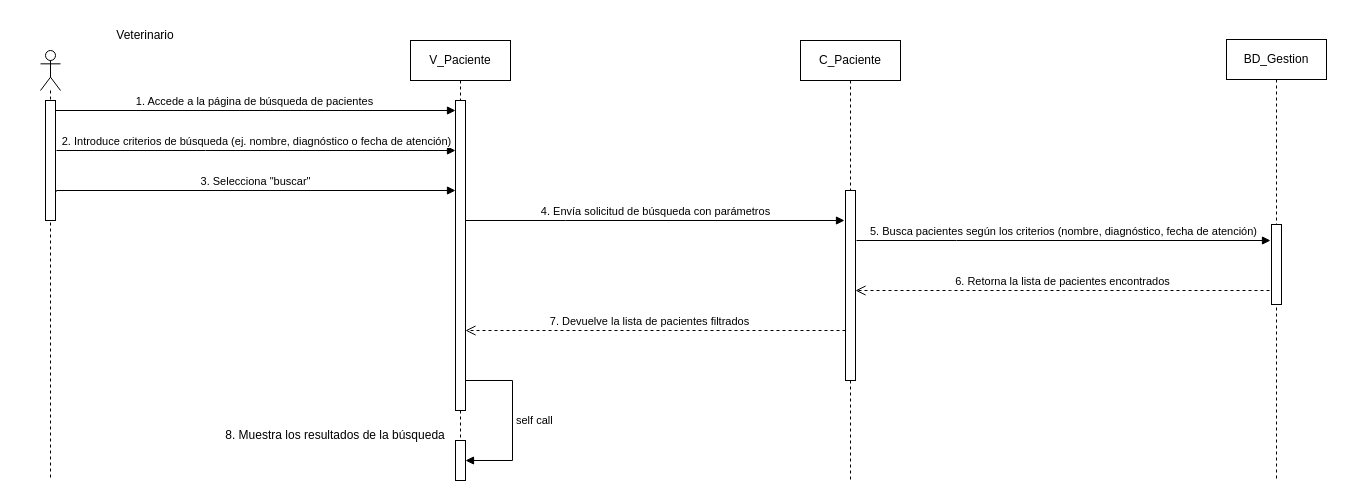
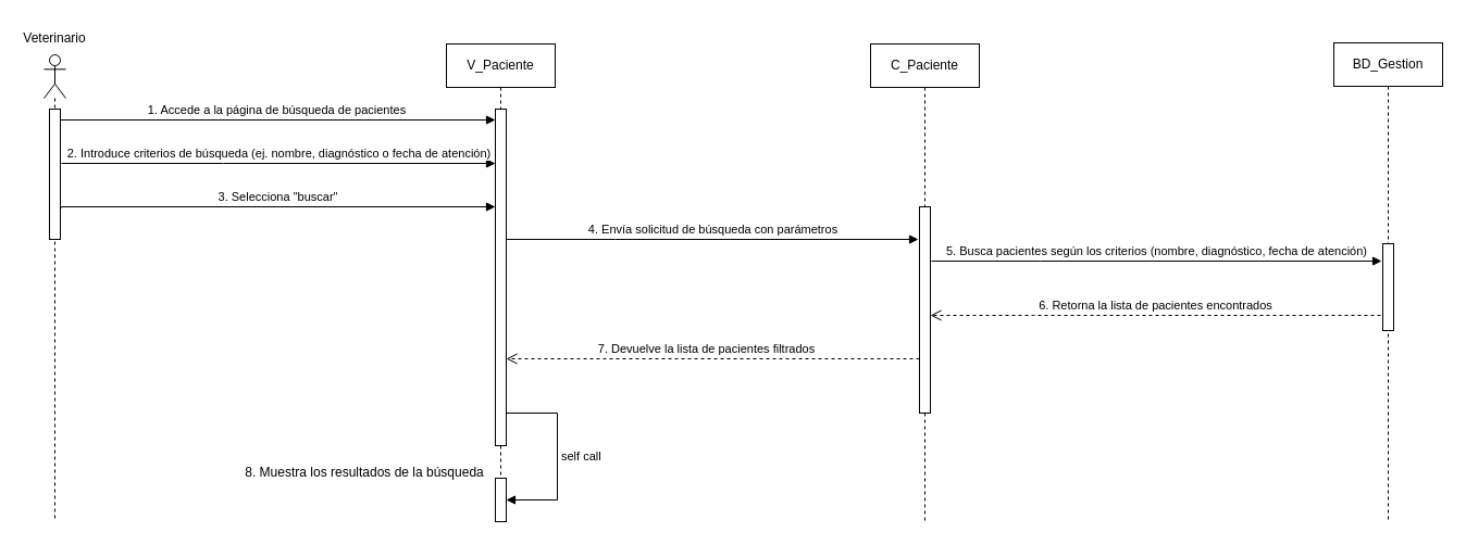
  <mxCell id="0" />
  <mxCell id="1" parent="0" />
  <mxCell id="2" value="V_Paciente" style="shape=umlLifeline;perimeter=lifelinePerimeter;whiteSpace=wrap;html=1;container=0;dropTarget=0;collapsible=0;recursiveResize=0;outlineConnect=0;portConstraint=eastwest;newEdgeStyle={&quot;edgeStyle&quot;:&quot;elbowEdgeStyle&quot;,&quot;elbow&quot;:&quot;vertical&quot;,&quot;curved&quot;:0,&quot;rounded&quot;:0};" parent="1" vertex="1"><mxGeometry x="410" y="40" width="100" height="440" as="geometry" /></mxCell>
  <mxCell id="3" value="" style="html=1;points=[];perimeter=orthogonalPerimeter;outlineConnect=0;targetShapes=umlLifeline;portConstraint=eastwest;newEdgeStyle={&quot;edgeStyle&quot;:&quot;elbowEdgeStyle&quot;,&quot;elbow&quot;:&quot;vertical&quot;,&quot;curved&quot;:0,&quot;rounded&quot;:0};" parent="2" vertex="1"><mxGeometry x="45" y="60" width="10" height="310" as="geometry" /></mxCell>
  <mxCell id="4" value="" style="html=1;points=[[0,0,0,0,5],[0,1,0,0,-5],[1,0,0,0,5],[1,1,0,0,-5]];perimeter=orthogonalPerimeter;outlineConnect=0;targetShapes=umlLifeline;portConstraint=eastwest;newEdgeStyle={&quot;curved&quot;:0,&quot;rounded&quot;:0};" vertex="1" parent="2"><mxGeometry x="45" y="400" width="10" height="40" as="geometry" /></mxCell>
  <mxCell id="5" value="self call" style="html=1;align=left;spacingLeft=2;endArrow=block;rounded=0;edgeStyle=orthogonalEdgeStyle;curved=0;rounded=0;" edge="1" target="4" parent="2"><mxGeometry relative="1" as="geometry"><mxPoint x="55" y="340" as="sourcePoint" /><Array as="points"><mxPoint x="102" y="340" /><mxPoint x="102" y="420" /></Array></mxGeometry></mxCell>
  <mxCell id="6" value="1. Accede a la página de búsqueda de pacientes" style="html=1;verticalAlign=bottom;endArrow=block;edgeStyle=elbowEdgeStyle;elbow=vertical;curved=0;rounded=0;" parent="1" edge="1"><mxGeometry relative="1" as="geometry"><mxPoint x="55" y="112" as="sourcePoint" /><Array as="points"><mxPoint x="200" y="110" /></Array><mxPoint x="455" y="110" as="targetPoint" /></mxGeometry></mxCell>
  <mxCell id="7" value="" style="shape=umlLifeline;perimeter=lifelinePerimeter;whiteSpace=wrap;html=1;container=1;dropTarget=0;collapsible=0;recursiveResize=0;outlineConnect=0;portConstraint=eastwest;newEdgeStyle={&quot;curved&quot;:0,&quot;rounded&quot;:0};participant=umlActor;" vertex="1" parent="1"><mxGeometry x="40" y="50" width="20" height="430" as="geometry" /></mxCell>
  <mxCell id="8" value="" style="html=1;points=[];perimeter=orthogonalPerimeter;outlineConnect=0;targetShapes=umlLifeline;portConstraint=eastwest;newEdgeStyle={&quot;edgeStyle&quot;:&quot;elbowEdgeStyle&quot;,&quot;elbow&quot;:&quot;vertical&quot;,&quot;curved&quot;:0,&quot;rounded&quot;:0};" vertex="1" parent="7"><mxGeometry x="5" y="50" width="10" height="120" as="geometry" /></mxCell>
- <mxCell id="9" value="Veterinario" style="text;html=1;align=center;verticalAlign=middle;whiteSpace=wrap;rounded=0;" vertex="1" parent="1"><mxGeometry x="115" y="20" width="60" height="30" as="geometry" /></mxCell>
+ <mxCell id="9" value="Veterinario" style="text;html=1;align=center;verticalAlign=middle;whiteSpace=wrap;rounded=0;" vertex="1" parent="1"><mxGeometry width="60" height="30" as="geometry" x="20" y="20" /></mxCell>
  <mxCell id="10" value="2. Introduce criterios de búsqueda (ej. nombre, diagnóstico o fecha de atención)" style="html=1;verticalAlign=bottom;endArrow=block;edgeStyle=elbowEdgeStyle;elbow=vertical;curved=0;rounded=0;" edge="1" parent="1"><mxGeometry relative="1" as="geometry"><mxPoint x="56" y="150" as="sourcePoint" /><Array as="points"><mxPoint x="205" y="150" /></Array><mxPoint x="455" y="150" as="targetPoint" /></mxGeometry></mxCell>
  <mxCell id="11" value="3. Selecciona &quot;buscar&quot;" style="html=1;verticalAlign=bottom;endArrow=block;edgeStyle=elbowEdgeStyle;elbow=vertical;curved=0;rounded=0;" edge="1" parent="1"><mxGeometry relative="1" as="geometry"><mxPoint x="56" y="191" as="sourcePoint" /><Array as="points"><mxPoint x="205" y="190" /></Array><mxPoint x="455" y="190" as="targetPoint" /></mxGeometry></mxCell>
  <mxCell id="12" value="C_Paciente" style="shape=umlLifeline;perimeter=lifelinePerimeter;whiteSpace=wrap;html=1;container=0;dropTarget=0;collapsible=0;recursiveResize=0;outlineConnect=0;portConstraint=eastwest;newEdgeStyle={&quot;edgeStyle&quot;:&quot;elbowEdgeStyle&quot;,&quot;elbow&quot;:&quot;vertical&quot;,&quot;curved&quot;:0,&quot;rounded&quot;:0};" vertex="1" parent="1"><mxGeometry x="800" y="40" width="100" height="440" as="geometry" /></mxCell>
  <mxCell id="13" value="" style="html=1;points=[];perimeter=orthogonalPerimeter;outlineConnect=0;targetShapes=umlLifeline;portConstraint=eastwest;newEdgeStyle={&quot;edgeStyle&quot;:&quot;elbowEdgeStyle&quot;,&quot;elbow&quot;:&quot;vertical&quot;,&quot;curved&quot;:0,&quot;rounded&quot;:0};" vertex="1" parent="12"><mxGeometry x="45" y="150" width="10" height="190" as="geometry" /></mxCell>
  <mxCell id="14" value="4. Envía solicitud de búsqueda con parámetros" style="html=1;verticalAlign=bottom;endArrow=block;edgeStyle=elbowEdgeStyle;elbow=vertical;curved=0;rounded=0;" edge="1" parent="1"><mxGeometry relative="1" as="geometry"><mxPoint x="465" y="220" as="sourcePoint" /><Array as="points"><mxPoint x="565" y="220" /></Array><mxPoint x="844" y="220" as="targetPoint" /></mxGeometry></mxCell>
  <mxCell id="15" value="7. Devuelve la lista de pacientes filtrados" style="html=1;verticalAlign=bottom;endArrow=open;dashed=1;endSize=8;edgeStyle=elbowEdgeStyle;elbow=vertical;curved=0;rounded=0;" edge="1" parent="1" source="13"><mxGeometry x="0.029" relative="1" as="geometry"><mxPoint x="465" y="330" as="targetPoint" /><Array as="points"><mxPoint x="560" y="330" /></Array><mxPoint x="843" y="333" as="sourcePoint" /><mxPoint as="offset" /></mxGeometry></mxCell>
  <mxCell id="16" value="BD_Gestion" style="shape=umlLifeline;perimeter=lifelinePerimeter;whiteSpace=wrap;html=1;container=0;dropTarget=0;collapsible=0;recursiveResize=0;outlineConnect=0;portConstraint=eastwest;newEdgeStyle={&quot;edgeStyle&quot;:&quot;elbowEdgeStyle&quot;,&quot;elbow&quot;:&quot;vertical&quot;,&quot;curved&quot;:0,&quot;rounded&quot;:0};" vertex="1" parent="1"><mxGeometry x="1226" y="39" width="100" height="441" as="geometry" /></mxCell>
  <mxCell id="17" value="" style="html=1;points=[];perimeter=orthogonalPerimeter;outlineConnect=0;targetShapes=umlLifeline;portConstraint=eastwest;newEdgeStyle={&quot;edgeStyle&quot;:&quot;elbowEdgeStyle&quot;,&quot;elbow&quot;:&quot;vertical&quot;,&quot;curved&quot;:0,&quot;rounded&quot;:0};" vertex="1" parent="16"><mxGeometry x="45" y="185" width="10" height="80" as="geometry" /></mxCell>
  <mxCell id="18" value="6. Retorna la lista de pacientes encontrados" style="html=1;verticalAlign=bottom;endArrow=open;dashed=1;endSize=8;edgeStyle=elbowEdgeStyle;elbow=vertical;curved=0;rounded=0;" edge="1" parent="1"><mxGeometry relative="1" as="geometry"><mxPoint x="855" y="290" as="targetPoint" /><Array as="points"><mxPoint x="950" y="290" /></Array><mxPoint x="1269" y="290" as="sourcePoint" /></mxGeometry></mxCell>
  <mxCell id="19" value="8. Muestra los resultados de la búsqueda" style="text;html=1;align=center;verticalAlign=middle;whiteSpace=wrap;rounded=0;" vertex="1" parent="1"><mxGeometry x="180" y="420" width="310" height="30" as="geometry" /></mxCell>
  <mxCell id="20" value="5. Busca pacientes según los criterios (nombre, diagnóstico, fecha de atención)" style="html=1;verticalAlign=bottom;endArrow=block;edgeStyle=elbowEdgeStyle;elbow=vertical;curved=0;rounded=0;" edge="1" parent="1"><mxGeometry relative="1" as="geometry"><mxPoint x="856" y="240" as="sourcePoint" /><Array as="points"><mxPoint x="956" y="240" /></Array><mxPoint x="1270" y="240" as="targetPoint" /></mxGeometry></mxCell>
